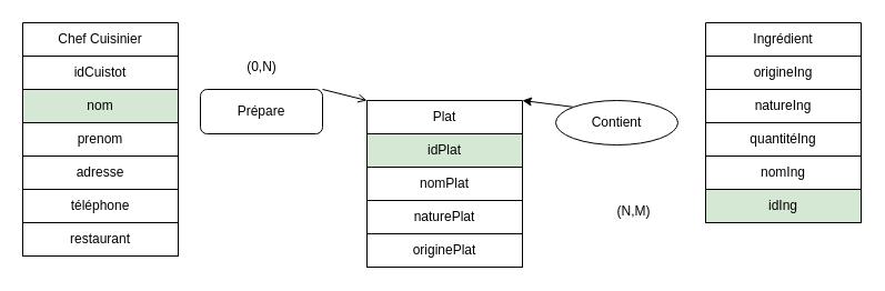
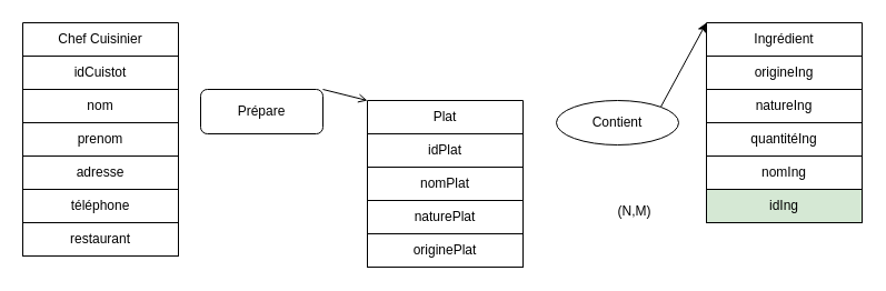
  <mxCell id="0" />
  <mxCell id="1" parent="0" />
  <mxCell id="2" style="edgeStyle=none;html=1;exitX=1;exitY=0;exitDx=0;exitDy=0;entryX=0;entryY=0;entryDx=0;entryDy=0;startArrow=none;endArrow=open;" edge="1" parent="1" source="24" target="10"><mxGeometry relative="1" as="geometry" /></mxCell>
  <mxCell id="3" value="Chef Cuisinier" style="swimlane;fontStyle=0;childLayout=stackLayout;horizontal=1;startSize=30;horizontalStack=0;resizeParent=1;resizeParentMax=0;resizeLast=0;collapsible=1;marginBottom=0;whiteSpace=wrap;html=1;" vertex="1" parent="1"><mxGeometry x="20" y="20" width="140" height="210" as="geometry" /></mxCell>
  <mxCell id="4" value="idCuistot" style="rounded=0;whiteSpace=wrap;html=1;" vertex="1" parent="3"><mxGeometry y="30" width="140" height="30" as="geometry" /></mxCell>
- <mxCell id="5" value="nom" style="rounded=0;whiteSpace=wrap;html=1;fillColor=#d5e8d4;" vertex="1" parent="3"><mxGeometry y="60" width="140" height="30" as="geometry" /></mxCell>
+ <mxCell id="5" value="nom" style="rounded=0;whiteSpace=wrap;html=1;" vertex="1" parent="3"><mxGeometry y="60" width="140" height="30" as="geometry" /></mxCell>
  <mxCell id="6" value="prenom&lt;span style=&quot;color: rgba(0, 0, 0, 0); font-family: monospace; font-size: 0px; text-align: start;&quot;&gt;%3CmxGraphModel%3E%3Croot%3E%3CmxCell%20id%3D%220%22%2F%3E%3CmxCell%20id%3D%221%22%20parent%3D%220%22%2F%3E%3CmxCell%20id%3D%222%22%20value%3D%22nom%22%20style%3D%22rounded%3D0%3BwhiteSpace%3Dwrap%3Bhtml%3D1%3B%22%20vertex%3D%221%22%20parent%3D%221%22%3E%3CmxGeometry%20x%3D%22310%22%20y%3D%22220%22%20width%3D%22140%22%20height%3D%2230%22%20as%3D%22geometry%22%2F%3E%3C%2FmxCell%3E%3C%2Froot%3E%3C%2FmxGraphModel%3E&lt;/span&gt;" style="rounded=0;whiteSpace=wrap;html=1;" vertex="1" parent="3"><mxGeometry y="90" width="140" height="30" as="geometry" /></mxCell>
  <mxCell id="7" value="adresse" style="rounded=0;whiteSpace=wrap;html=1;" vertex="1" parent="3"><mxGeometry y="120" width="140" height="30" as="geometry" /></mxCell>
  <mxCell id="8" value="téléphone" style="rounded=0;whiteSpace=wrap;html=1;" vertex="1" parent="3"><mxGeometry y="150" width="140" height="30" as="geometry" /></mxCell>
  <mxCell id="9" value="restaurant" style="rounded=0;whiteSpace=wrap;html=1;" vertex="1" parent="3"><mxGeometry y="180" width="140" height="30" as="geometry" /></mxCell>
  <mxCell id="10" value="Plat" style="swimlane;fontStyle=0;childLayout=stackLayout;horizontal=1;startSize=30;horizontalStack=0;resizeParent=1;resizeParentMax=0;resizeLast=0;collapsible=1;marginBottom=0;whiteSpace=wrap;html=1;" vertex="1" parent="1"><mxGeometry x="330" y="90" width="140" height="150" as="geometry" /></mxCell>
- <mxCell id="11" value="idPlat" style="rounded=0;whiteSpace=wrap;html=1;fillColor=#d5e8d4;" vertex="1" parent="10"><mxGeometry y="30" width="140" height="30" as="geometry" /></mxCell>
+ <mxCell id="11" value="idPlat" style="rounded=0;whiteSpace=wrap;html=1;" vertex="1" parent="10"><mxGeometry y="30" width="140" height="30" as="geometry" /></mxCell>
  <mxCell id="12" value="nomPlat" style="rounded=0;whiteSpace=wrap;html=1;" vertex="1" parent="10"><mxGeometry y="60" width="140" height="30" as="geometry" /></mxCell>
  <mxCell id="13" value="naturePlat" style="rounded=0;whiteSpace=wrap;html=1;" vertex="1" parent="10"><mxGeometry y="90" width="140" height="30" as="geometry" /></mxCell>
  <mxCell id="14" value="originePlat" style="rounded=0;whiteSpace=wrap;html=1;" vertex="1" parent="10"><mxGeometry y="120" width="140" height="30" as="geometry" /></mxCell>
  <mxCell id="15" value="Ingrédient" style="swimlane;fontStyle=0;childLayout=stackLayout;horizontal=1;startSize=30;horizontalStack=0;resizeParent=1;resizeParentMax=0;resizeLast=0;collapsible=1;marginBottom=0;whiteSpace=wrap;html=1;" vertex="1" parent="1"><mxGeometry x="635" y="20" width="140" height="180" as="geometry" /></mxCell>
  <mxCell id="16" value="origineIng" style="rounded=0;whiteSpace=wrap;html=1;" vertex="1" parent="15"><mxGeometry y="30" width="140" height="30" as="geometry" /></mxCell>
  <mxCell id="17" value="natureIng" style="rounded=0;whiteSpace=wrap;html=1;" vertex="1" parent="15"><mxGeometry y="60" width="140" height="30" as="geometry" /></mxCell>
  <mxCell id="18" value="quantitéIng" style="rounded=0;whiteSpace=wrap;html=1;" vertex="1" parent="15"><mxGeometry y="90" width="140" height="30" as="geometry" /></mxCell>
  <mxCell id="19" value="nomIng" style="rounded=0;whiteSpace=wrap;html=1;" vertex="1" parent="15"><mxGeometry y="120" width="140" height="30" as="geometry" /></mxCell>
  <mxCell id="20" value="idIng" style="rounded=0;whiteSpace=wrap;html=1;fillColor=#d5e8d4;" vertex="1" parent="15"><mxGeometry y="150" width="140" height="30" as="geometry" /></mxCell>
- <mxCell id="22" value="" style="endArrow=none;startArrow=classic;html=1;entryX=0;entryY=0;entryDx=0;entryDy=0;exitX=1;exitY=0;exitDx=0;exitDy=0;" edge="1" parent="1" source="10" target="23"><mxGeometry width="50" height="50" relative="1" as="geometry"><mxPoint x="380" y="250" as="sourcePoint" /><mxPoint x="520" y="50" as="targetPoint" /></mxGeometry></mxCell>
+ <mxCell id="21" value="" style="endArrow=classic;startArrow=none;html=1;entryX=0;entryY=0;entryDx=0;entryDy=0;exitX=1;exitY=0;exitDx=0;exitDy=0;" edge="1" parent="1" source="23" target="15"><mxGeometry width="50" height="50" relative="1" as="geometry"><mxPoint x="335" y="220" as="sourcePoint" /><mxPoint x="385" y="170" as="targetPoint" /></mxGeometry></mxCell>
  <mxCell id="23" value="Contient" style="ellipse;whiteSpace=wrap;html=1;" vertex="1" parent="1"><mxGeometry x="500" y="90" width="110" height="40" as="geometry" /></mxCell>
  <mxCell id="24" value="Prépare" style="whiteSpace=wrap;html=1;rounded=1;" vertex="1" parent="1"><mxGeometry x="180" y="80" width="110" height="40" as="geometry" /></mxCell>
- <mxCell id="25" value="(0,N)" style="text;html=1;align=center;verticalAlign=middle;resizable=0;points=[];autosize=1;strokeColor=none;fillColor=none;" vertex="1" parent="1"><mxGeometry x="210" y="45" width="50" height="30" as="geometry" /></mxCell>
  <mxCell id="26" value="(N,M)" style="text;html=1;align=center;verticalAlign=middle;resizable=0;points=[];autosize=1;strokeColor=none;fillColor=none;" vertex="1" parent="1"><mxGeometry x="545" y="175" width="50" height="30" as="geometry" /></mxCell>
